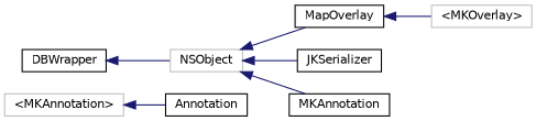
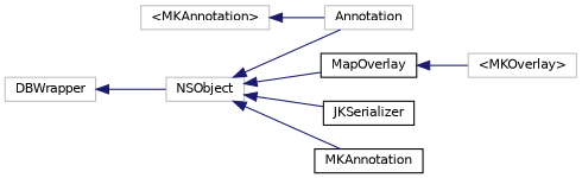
  digraph {
    fontname="DejaVu Sans"
    rankdir=LR
    node [color=black fillcolor=white fontname="DejaVu Sans" fontsize=10 shape=record style=filled]
    edge [color=midnightblue dir=back fontname="DejaVu Sans" fontsize=10 labelfontname=Helvetica labelfontsize=10 style=solid]
    n1 [color=grey75 height=0.2 label="\<MKAnnotation\>" width=0.4]
-   n2 [height=0.2 label=Annotation width=0.4]
+   n2 [color=grey75 height=0.2 label=Annotation width=0.4]
    n3 [color=grey75 height=0.2 label="\<MKOverlay\>" width=0.4]
    n4 [height=0.2 label=MapOverlay width=0.4]
    n5 [color=grey75 height=0.2 label=NSObject width=0.4]
    n6 [height=0.2 label=JKSerializer width=0.4]
    n7 [height=0.2 label=MKAnnotation width=0.4]
-   n8 [height=0.2 label=DBWrapper width=0.4]
+   n8 [color=grey75 height=0.2 label=DBWrapper width=0.4]
    n1 -> n2
    n4 -> n3
+   n5 -> n2
    n5 -> n4
    n5 -> n6
    n5 -> n7
    n8 -> n5
  }
